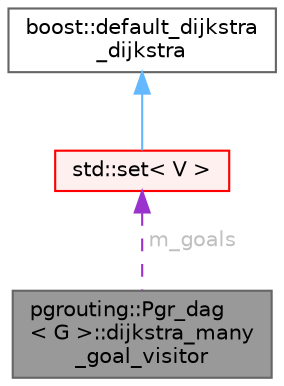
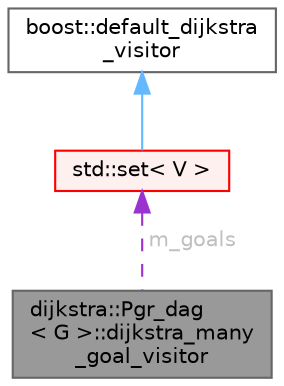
  digraph {
    node [color=gray40 fontname=Helvetica fontsize=10 shape=box style=filled]
    edge [dir=back fontname=Helvetica fontsize=10 labelfontname=Helvetica labelfontsize=10]
-   n1 [fillcolor=grey60 fontcolor=black height=0.2 label="pgrouting::Pgr_dag\l\< G \>::dijkstra_many\l_goal_visitor" width=0.4]
-   n2 [fillcolor=white height=0.2 label="boost::default_dijkstra\l_dijkstra" width=0.4]
+   n1 [fillcolor=grey60 fontcolor=black height=0.2 label="dijkstra::Pgr_dag\l\< G \>::dijkstra_many\l_goal_visitor" width=0.4]
+   n2 [fillcolor=white height=0.2 label="boost::default_dijkstra\l_visitor" width=0.4]
    n3 [color=red fillcolor="#FFF0F0" height=0.2 label="std::set\< V \>" width=0.4]
    n2 -> n3 [color=steelblue1 style=solid]
    n3 -> n1 [color=darkorchid3 fontcolor=grey label=" m_goals" style=dashed]
  }
